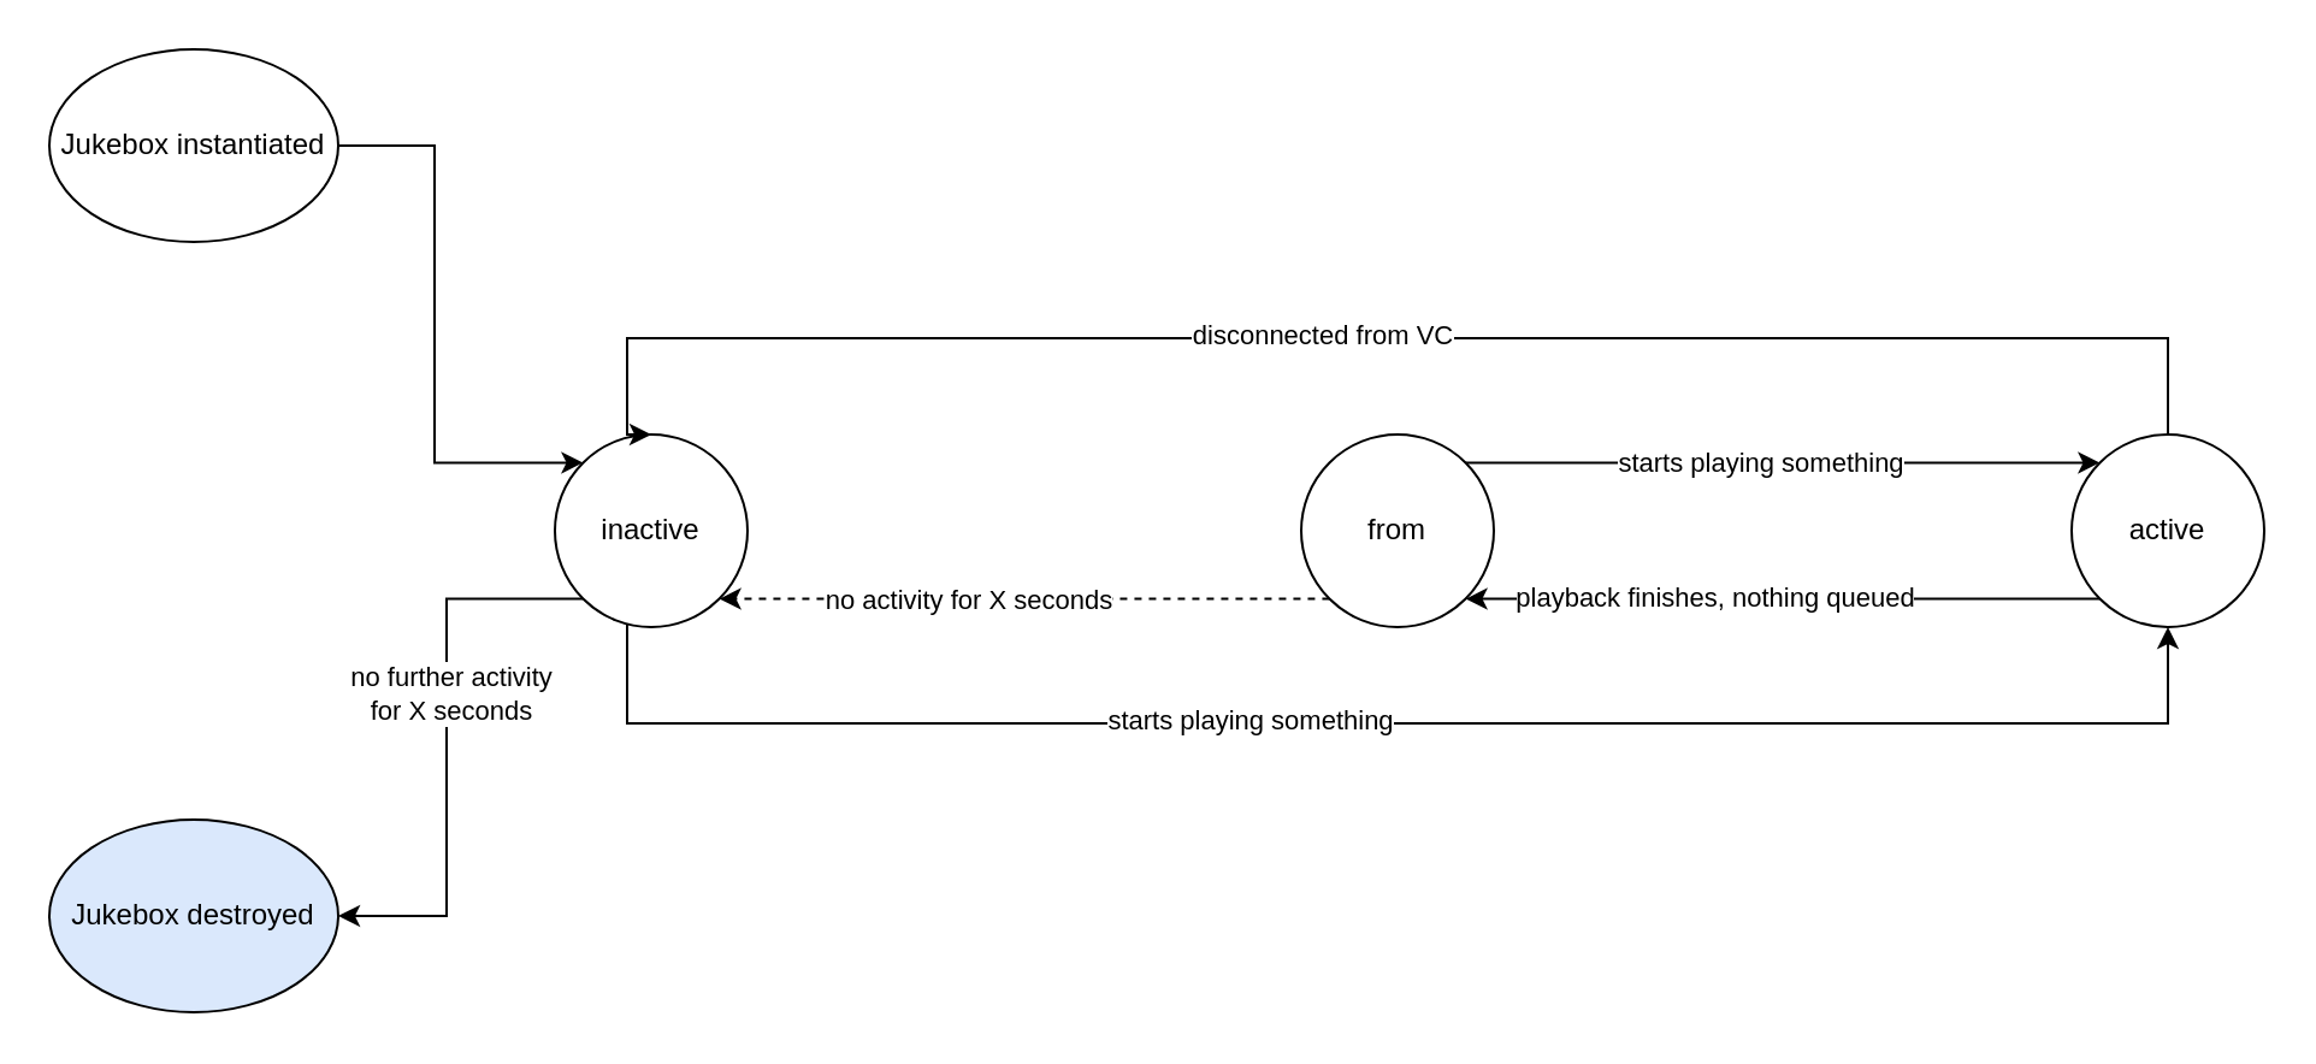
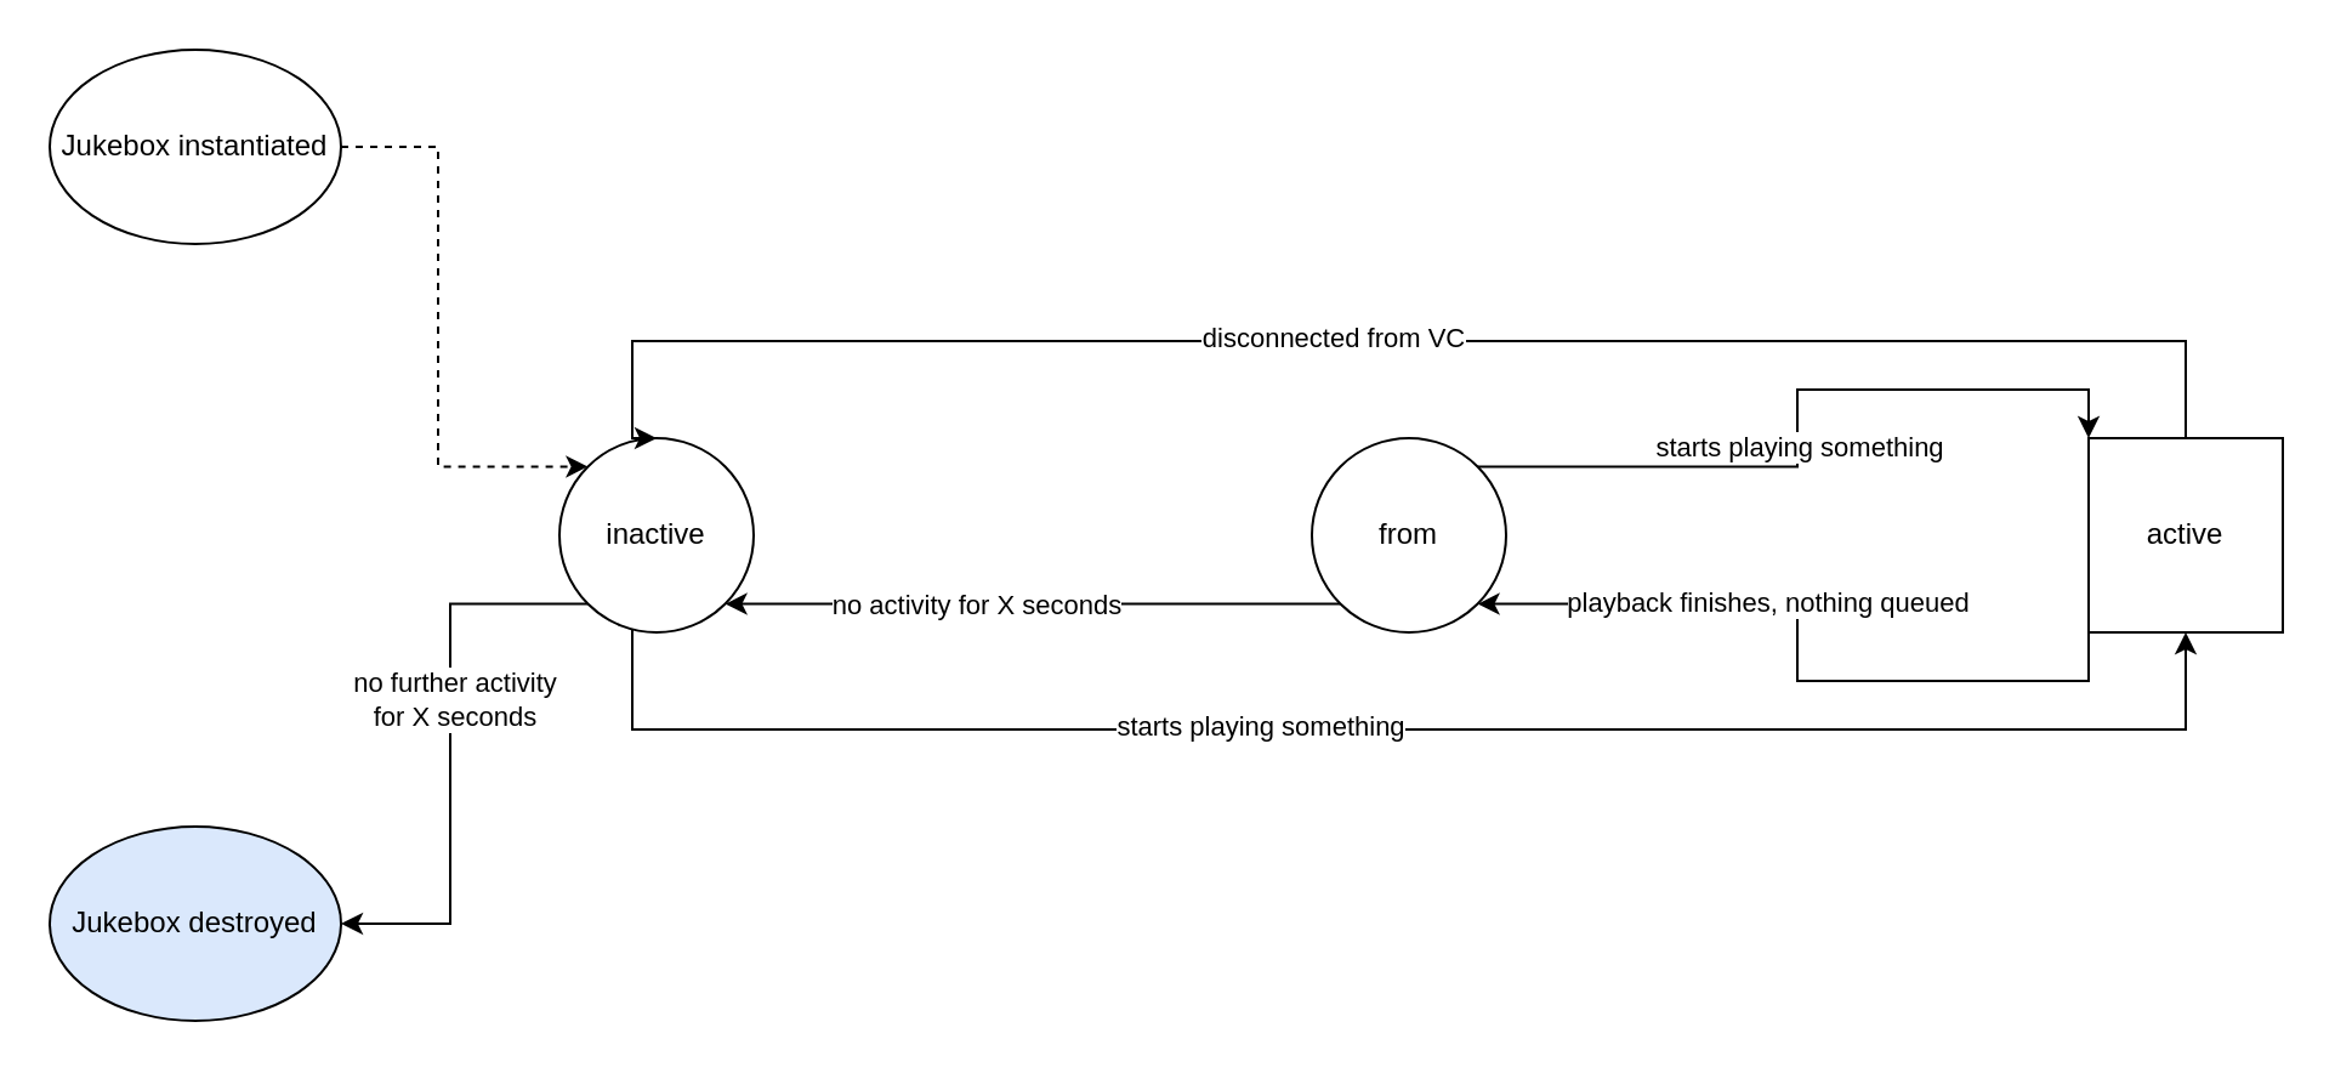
  <mxCell id="0" />
  <mxCell id="1" parent="0" />
  <mxCell id="2" style="edgeStyle=orthogonalEdgeStyle;rounded=0;orthogonalLoop=1;jettySize=auto;html=1;entryX=0.5;entryY=1;entryDx=0;entryDy=0;" edge="1" parent="1" source="6" target="16"><mxGeometry relative="1" as="geometry"><Array as="points"><mxPoint x="260" y="300" /><mxPoint x="900" y="300" /></Array></mxGeometry></mxCell>
  <mxCell id="3" value="starts playing something" style="edgeLabel;html=1;align=center;verticalAlign=middle;resizable=0;points=[];" vertex="1" connectable="0" parent="2"><mxGeometry x="-0.168" y="2" relative="1" as="geometry"><mxPoint as="offset" /></mxGeometry></mxCell>
  <mxCell id="4" style="edgeStyle=orthogonalEdgeStyle;rounded=0;orthogonalLoop=1;jettySize=auto;html=1;exitX=0;exitY=1;exitDx=0;exitDy=0;entryX=1;entryY=0.5;entryDx=0;entryDy=0;" edge="1" parent="1" source="6" target="19"><mxGeometry relative="1" as="geometry" /></mxCell>
  <mxCell id="5" value="no further activity &lt;br&gt;for X seconds" style="edgeLabel;html=1;align=center;verticalAlign=middle;resizable=0;points=[];" vertex="1" connectable="0" parent="4"><mxGeometry x="-0.176" y="1" relative="1" as="geometry"><mxPoint as="offset" /></mxGeometry></mxCell>
  <mxCell id="6" value="inactive" style="ellipse;whiteSpace=wrap;html=1;aspect=fixed;" vertex="1" parent="1"><mxGeometry x="230" y="180" width="80" height="80" as="geometry" /></mxCell>
  <mxCell id="7" style="edgeStyle=orthogonalEdgeStyle;rounded=0;orthogonalLoop=1;jettySize=auto;html=1;exitX=1;exitY=0;exitDx=0;exitDy=0;entryX=0;entryY=0;entryDx=0;entryDy=0;" edge="1" parent="1" source="11" target="16"><mxGeometry relative="1" as="geometry" /></mxCell>
  <mxCell id="8" value="starts playing something" style="edgeLabel;html=1;align=center;verticalAlign=middle;resizable=0;points=[];" vertex="1" connectable="0" parent="7"><mxGeometry x="-0.076" relative="1" as="geometry"><mxPoint as="offset" /></mxGeometry></mxCell>
- <mxCell id="9" style="edgeStyle=orthogonalEdgeStyle;rounded=0;orthogonalLoop=1;jettySize=auto;html=1;exitX=0;exitY=1;exitDx=0;exitDy=0;entryX=1;entryY=1;entryDx=0;entryDy=0;dashed=1;" edge="1" parent="1" source="11" target="6"><mxGeometry relative="1" as="geometry" /></mxCell>
+ <mxCell id="9" style="edgeStyle=orthogonalEdgeStyle;rounded=0;orthogonalLoop=1;jettySize=auto;html=1;exitX=0;exitY=1;exitDx=0;exitDy=0;entryX=1;entryY=1;entryDx=0;entryDy=0;" edge="1" parent="1" source="11" target="6"><mxGeometry relative="1" as="geometry" /></mxCell>
  <mxCell id="10" value="no activity for X seconds" style="edgeLabel;html=1;align=center;verticalAlign=middle;resizable=0;points=[];" vertex="1" connectable="0" parent="9"><mxGeometry x="0.186" relative="1" as="geometry"><mxPoint as="offset" /></mxGeometry></mxCell>
  <mxCell id="11" value="from" style="ellipse;whiteSpace=wrap;html=1;aspect=fixed;" vertex="1" parent="1"><mxGeometry x="540" y="180" width="80" height="80" as="geometry" /></mxCell>
  <mxCell id="12" style="edgeStyle=orthogonalEdgeStyle;rounded=0;orthogonalLoop=1;jettySize=auto;html=1;exitX=0;exitY=1;exitDx=0;exitDy=0;entryX=1;entryY=1;entryDx=0;entryDy=0;" edge="1" parent="1" source="16" target="11"><mxGeometry relative="1" as="geometry" /></mxCell>
  <mxCell id="13" value="playback finishes, nothing queued" style="edgeLabel;html=1;align=center;verticalAlign=middle;resizable=0;points=[];" vertex="1" connectable="0" parent="12"><mxGeometry x="0.213" y="-1" relative="1" as="geometry"><mxPoint as="offset" /></mxGeometry></mxCell>
  <mxCell id="14" style="edgeStyle=orthogonalEdgeStyle;rounded=0;orthogonalLoop=1;jettySize=auto;html=1;entryX=0.5;entryY=0;entryDx=0;entryDy=0;" edge="1" parent="1" source="16" target="6"><mxGeometry relative="1" as="geometry"><Array as="points"><mxPoint x="900" y="140" /><mxPoint x="260" y="140" /></Array></mxGeometry></mxCell>
  <mxCell id="15" value="disconnected from VC" style="edgeLabel;html=1;align=center;verticalAlign=middle;resizable=0;points=[];" vertex="1" connectable="0" parent="14"><mxGeometry x="0.074" y="-2" relative="1" as="geometry"><mxPoint as="offset" /></mxGeometry></mxCell>
- <mxCell id="16" value="active" style="ellipse;whiteSpace=wrap;html=1;aspect=fixed;" vertex="1" parent="1"><mxGeometry x="860" y="180" width="80" height="80" as="geometry" /></mxCell>
- <mxCell id="17" style="edgeStyle=orthogonalEdgeStyle;rounded=0;orthogonalLoop=1;jettySize=auto;html=1;entryX=0;entryY=0;entryDx=0;entryDy=0;" edge="1" parent="1" source="18" target="6"><mxGeometry relative="1" as="geometry"><Array as="points"><mxPoint y="192" x="180" /></Array></mxGeometry></mxCell>
+ <mxCell id="16" value="active" style="whiteSpace=wrap;html=1;aspect=fixed;rounded=0;" vertex="1" parent="1"><mxGeometry x="860" y="180" width="80" height="80" as="geometry" /></mxCell>
+ <mxCell id="17" style="edgeStyle=orthogonalEdgeStyle;rounded=0;orthogonalLoop=1;jettySize=auto;html=1;entryX=0;entryY=0;entryDx=0;entryDy=0;dashed=1;" edge="1" parent="1" source="18" target="6"><mxGeometry relative="1" as="geometry"><Array as="points"><mxPoint y="192" x="180" /></Array></mxGeometry></mxCell>
  <mxCell id="18" value="Jukebox instantiated" style="ellipse;whiteSpace=wrap;html=1;" vertex="1" parent="1"><mxGeometry x="20" y="20" width="120" height="80" as="geometry" /></mxCell>
  <mxCell id="19" value="Jukebox destroyed" style="ellipse;whiteSpace=wrap;html=1;fillColor=#dae8fc;" vertex="1" parent="1"><mxGeometry x="20" y="340" width="120" height="80" as="geometry" /></mxCell>
